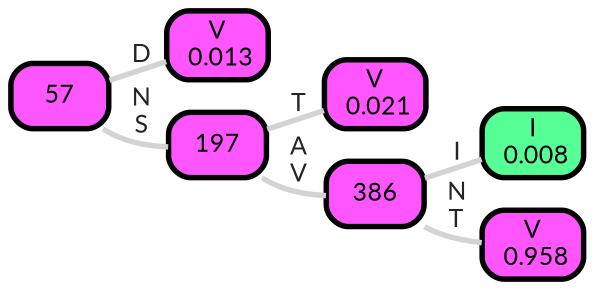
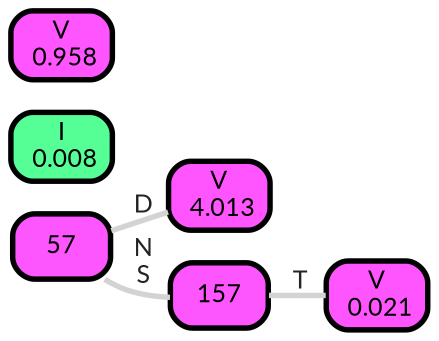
  graph {
    fontname=Lato
    rankdir=LR
    ranksep="0 equally"
    splines=straight
    node [color=black fillcolor="#ff55ff" fontcolor=black fontname=Lato penwidth=3 shape=box style="filled, rounded"]
    edge [color=lightgray fontcolor=grey14 fontname=Lato fontweight=bold penwidth=3]
-   n1 [label="V\n 0.013"]
+   n1 [label="V\n 4.013"]
    n2 [fillcolor="#fd56fe" label=57]
-   n3 [fillcolor="#fd56fe" label=197]
+   n3 [fillcolor="#fd56fe" label=157]
    n4 [label="V\n 0.021"]
-   n5 [fillcolor="#fd56fe" label=386]
    n6 [fillcolor="#55ff96" label="I\n 0.008"]
    n7 [label="V\n 0.958"]
    subgraph sub_1 {
      rank=same
    }
    n2 -- n1 [label=" D"]
    n2 -- n3 [label=" N\n S"]
    n3 -- n4 [label=" T"]
-   n3 -- n5 [label=" A\n V"]
-   n5 -- n6 [label=" I"]
-   n5 -- n7 [label=" N\n T"]
  }
